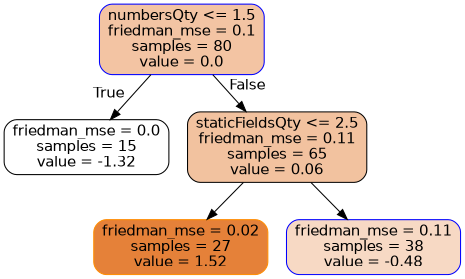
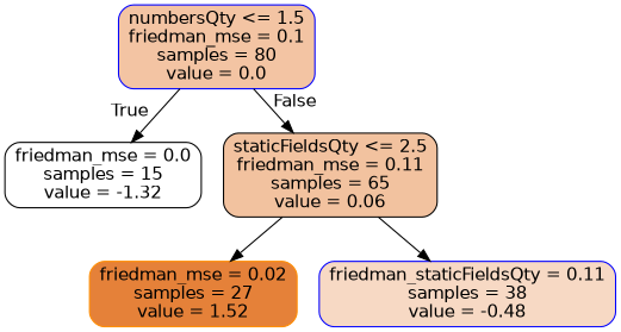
  digraph {
    node [color=blue fontname=helvetica shape=box style="filled, rounded"]
    edge [fontname=helvetica]
    n1 [fillcolor="#f3c4a3" label="numbersQty <= 1.5\nfriedman_mse = 0.1\nsamples = 80\nvalue = 0.0"]
    n2 [color=black fillcolor="#ffffff" label="friedman_mse = 0.0\nsamples = 15\nvalue = -1.32"]
    n3 [color=black fillcolor="#f2c29f" label="staticFieldsQty <= 2.5\nfriedman_mse = 0.11\nsamples = 65\nvalue = 0.06"]
    n4 [color=darkorange fillcolor="#e58139" label="friedman_mse = 0.02\nsamples = 27\nvalue = 1.52"]
-   n5 [fillcolor="#f7d9c4" label="friedman_mse = 0.11\nsamples = 38\nvalue = -0.48"]
+   n5 [fillcolor="#f7d9c4" label="friedman_staticFieldsQty = 0.11\nsamples = 38\nvalue = -0.48"]
    n1 -> n2 [headlabel=True labelangle=45 labeldistance=2.5]
    n1 -> n3 [headlabel=False labelangle=-45 labeldistance=2.5]
    n3 -> n4
    n3 -> n5
  }
